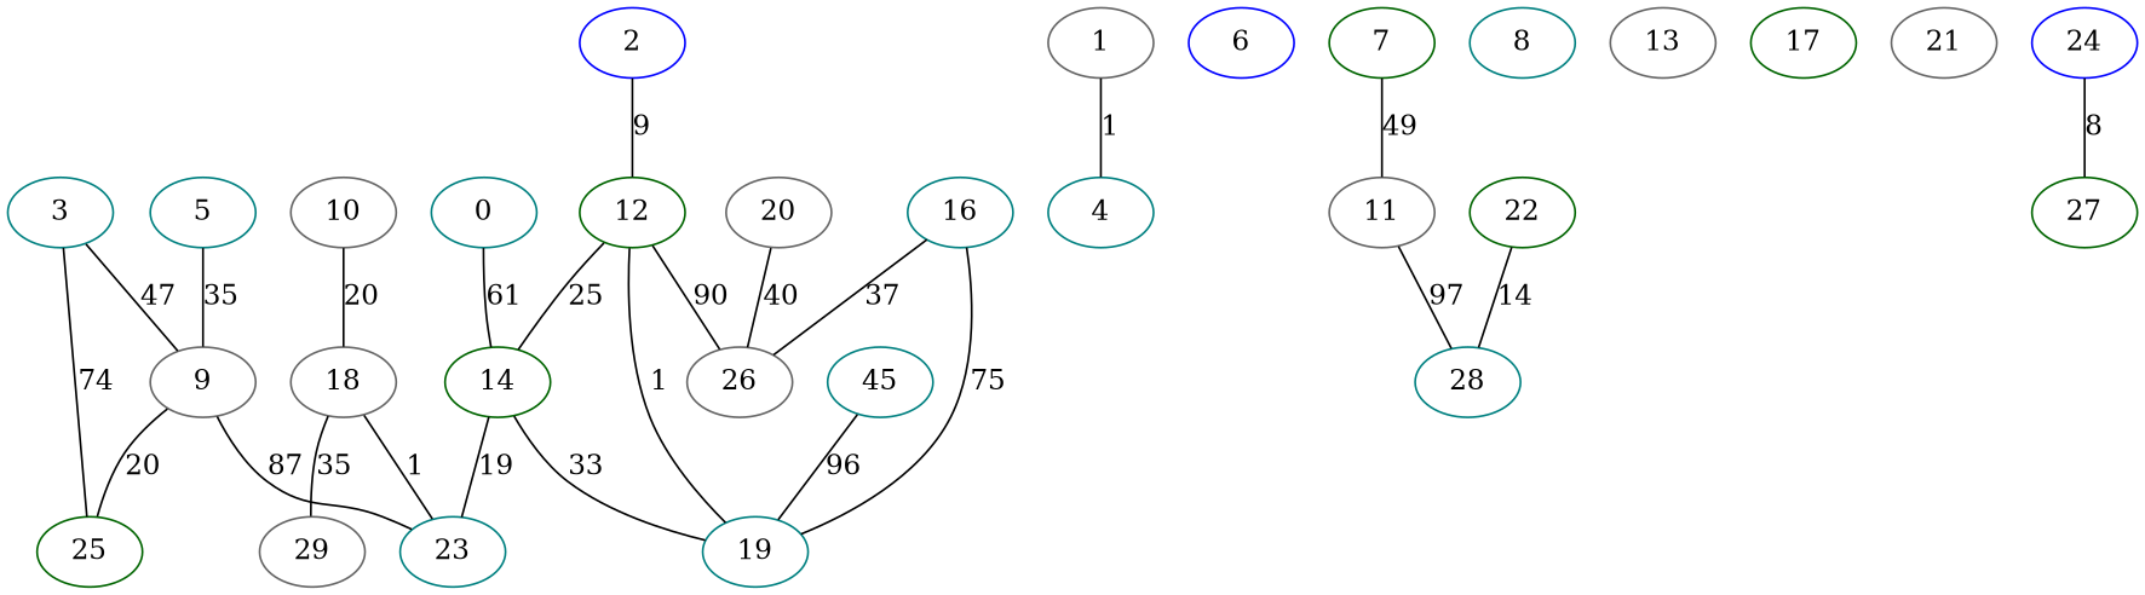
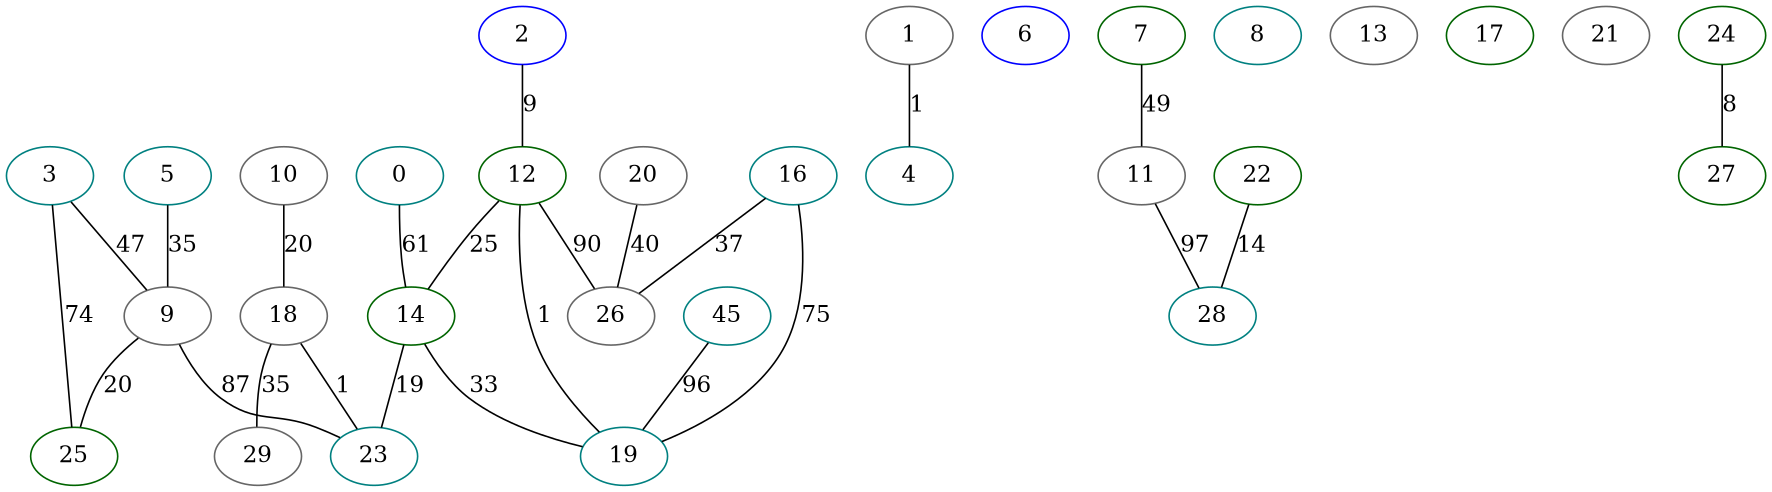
  graph {
    node [color=teal]
    n1 [label=0]
    n2 [color=darkgreen label=14]
    n3 [label=23]
    n4 [label=19]
    n5 [color=gray40 label=1]
    n6 [label=4]
    n7 [color=blue label=2]
    n8 [color=darkgreen label=12]
    n9 [color=gray40 label=26]
    n10 [label=3]
    n11 [color=gray40 label=9]
    n12 [color=darkgreen label=25]
    n13 [label=5]
    n14 [color=blue label=6]
    n15 [color=darkgreen label=7]
    n16 [color=gray40 label=11]
    n17 [label=28]
    n18 [label=8]
    n19 [color=gray40 label=10]
    n20 [color=gray40 label=18]
    n21 [color=gray40 label=29]
    n22 [color=gray40 label=13]
    n23 [label=45]
    n24 [label=16]
    n25 [color=darkgreen label=17]
    n26 [color=gray40 label=20]
    n27 [color=gray40 label=21]
    n28 [color=darkgreen label=22]
-   n29 [color=blue label=24]
+   n29 [color=darkgreen label=24]
    n30 [color=darkgreen label=27]
    n1 -- n2 [label=61]
    n2 -- n3 [label=19]
    n2 -- n4 [label=33]
    n5 -- n6 [label=1]
    n7 -- n8 [label=9]
    n8 -- n2 [label=25]
    n8 -- n4 [label=1]
    n8 -- n9 [label=90]
    n10 -- n11 [label=47]
    n10 -- n12 [label=74]
    n11 -- n3 [label=87]
    n11 -- n12 [label=20]
    n13 -- n11 [label=35]
    n15 -- n16 [label=49]
    n16 -- n17 [label=97]
    n19 -- n20 [label=20]
    n20 -- n3 [label=1]
    n20 -- n21 [label=35]
    n23 -- n4 [label=96]
    n24 -- n4 [label=75]
    n24 -- n9 [label=37]
    n26 -- n9 [label=40]
    n28 -- n17 [label=14]
    n29 -- n30 [label=8]
  }
